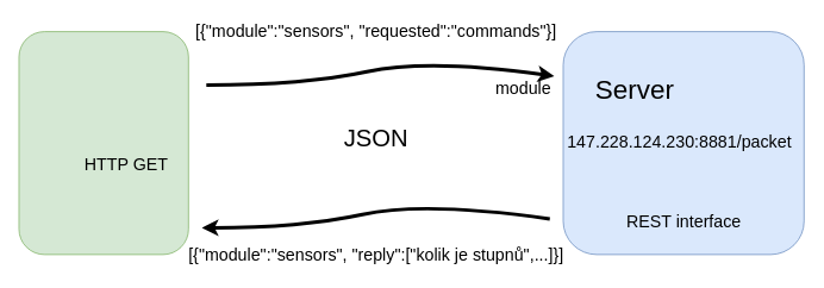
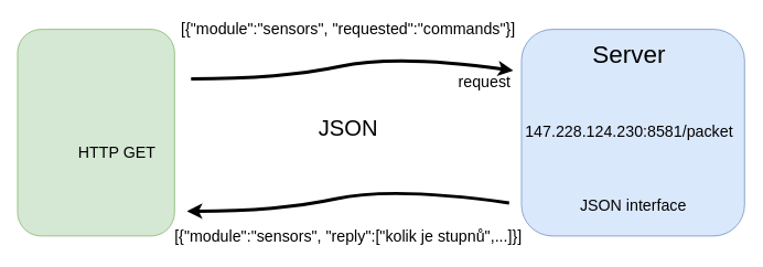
  <mxCell id="0" />
  <mxCell id="1" parent="0" />
  <mxCell id="2" value="" style="rounded=1;whiteSpace=wrap;html=1;fillColor=#d5e8d4;strokeColor=#82b366;" parent="1" vertex="1"><mxGeometry x="20" y="35" width="190" height="250" as="geometry" /></mxCell>
  <mxCell id="3" value="HTTP GET" style="text;html=1;align=center;verticalAlign=middle;resizable=0;points=[];autosize=1;fontSize=19;" parent="1" vertex="1"><mxGeometry x="85" y="170" width="110" height="30" as="geometry" /></mxCell>
  <mxCell id="4" value="" style="rounded=1;whiteSpace=wrap;html=1;fillColor=#dae8fc;strokeColor=#6c8ebf;" parent="1" vertex="1"><mxGeometry x="630" y="35" width="270" height="250" as="geometry" /></mxCell>
- <mxCell id="5" value="Server" style="text;html=1;align=center;verticalAlign=middle;resizable=0;points=[];autosize=1;fontSize=30;" parent="1" vertex="1"><mxGeometry x="660" y="80" width="100" height="40" as="geometry" /></mxCell>
- <mxCell id="6" value="REST interface" style="text;html=1;align=center;verticalAlign=middle;resizable=0;points=[];autosize=1;fontSize=19;" parent="1" vertex="1"><mxGeometry x="695" y="234" width="140" height="30" as="geometry" /></mxCell>
- <mxCell id="7" value="147.228.124.230:8881/packet" style="text;html=1;align=center;verticalAlign=middle;resizable=0;points=[];autosize=1;fontSize=19;" parent="1" vertex="1"><mxGeometry x="625" y="145" width="270" height="30" as="geometry" /></mxCell>
+ <mxCell id="5" value="Server" style="text;html=1;align=center;verticalAlign=middle;resizable=0;points=[];autosize=1;fontSize=30;" parent="1" vertex="1"><mxGeometry x="710" y="45" width="100" height="40" as="geometry" /></mxCell>
+ <mxCell id="6" value="JSON interface" style="text;html=1;align=center;verticalAlign=middle;resizable=0;points=[];autosize=1;fontSize=19;" parent="1" vertex="1"><mxGeometry x="695" y="234" width="140" height="30" as="geometry" /></mxCell>
+ <mxCell id="7" value="147.228.124.230:8581/packet" style="text;html=1;align=center;verticalAlign=middle;resizable=0;points=[];autosize=1;fontSize=19;" parent="1" vertex="1"><mxGeometry x="625" y="145" width="270" height="30" as="geometry" /></mxCell>
  <mxCell id="8" value="" style="curved=1;endArrow=classic;html=1;fontSize=17;strokeWidth=4;" parent="1" edge="1"><mxGeometry width="50" height="50" relative="1" as="geometry"><mxPoint x="230" y="95" as="sourcePoint" /><mxPoint x="620" y="85" as="targetPoint" /><Array as="points"><mxPoint x="340" y="95" /><mxPoint x="480" y="65" /></Array></mxGeometry></mxCell>
  <mxCell id="9" value="JSON" style="text;html=1;align=center;verticalAlign=middle;resizable=0;points=[];autosize=1;fontSize=27;" parent="1" vertex="1"><mxGeometry x="375" y="135" width="90" height="40" as="geometry" /></mxCell>
- <mxCell id="10" value="module" style="text;html=1;align=center;verticalAlign=middle;resizable=0;points=[];autosize=1;fontSize=19;" parent="1" vertex="1"><mxGeometry x="545" y="85" width="80" height="30" as="geometry" /></mxCell>
+ <mxCell id="10" value="request" style="text;html=1;align=center;verticalAlign=middle;resizable=0;points=[];autosize=1;fontSize=19;" parent="1" vertex="1"><mxGeometry x="545" y="85" width="80" height="30" as="geometry" /></mxCell>
  <mxCell id="11" value="&lt;font style=&quot;font-size: 19px;&quot;&gt;[{&quot;module&quot;:&quot;sensors&quot;, &quot;requested&quot;:&quot;commands&quot;}]&lt;/font&gt;" style="text;html=1;align=center;verticalAlign=middle;resizable=0;points=[];autosize=1;fontSize=19;" parent="1" vertex="1"><mxGeometry x="210" y="20" width="420" height="30" as="geometry" /></mxCell>
  <mxCell id="12" value="&lt;font style=&quot;font-size: 19px;&quot;&gt;[{&quot;module&quot;:&quot;sensors&quot;, &quot;reply&quot;:[&quot;kolik je stupnů&quot;,...]}]&lt;/font&gt;" style="text;html=1;align=center;verticalAlign=middle;resizable=0;points=[];autosize=1;fontSize=19;" parent="1" vertex="1"><mxGeometry x="200" y="271" width="440" height="30" as="geometry" /></mxCell>
  <mxCell id="13" value="" style="curved=1;endArrow=classic;html=1;fontSize=17;strokeWidth=4;" parent="1" edge="1"><mxGeometry width="50" height="50" relative="1" as="geometry"><mxPoint x="615" y="245" as="sourcePoint" /><mxPoint x="225" y="255" as="targetPoint" /><Array as="points"><mxPoint x="475" y="225" /><mxPoint x="335" y="255" /></Array></mxGeometry></mxCell>
